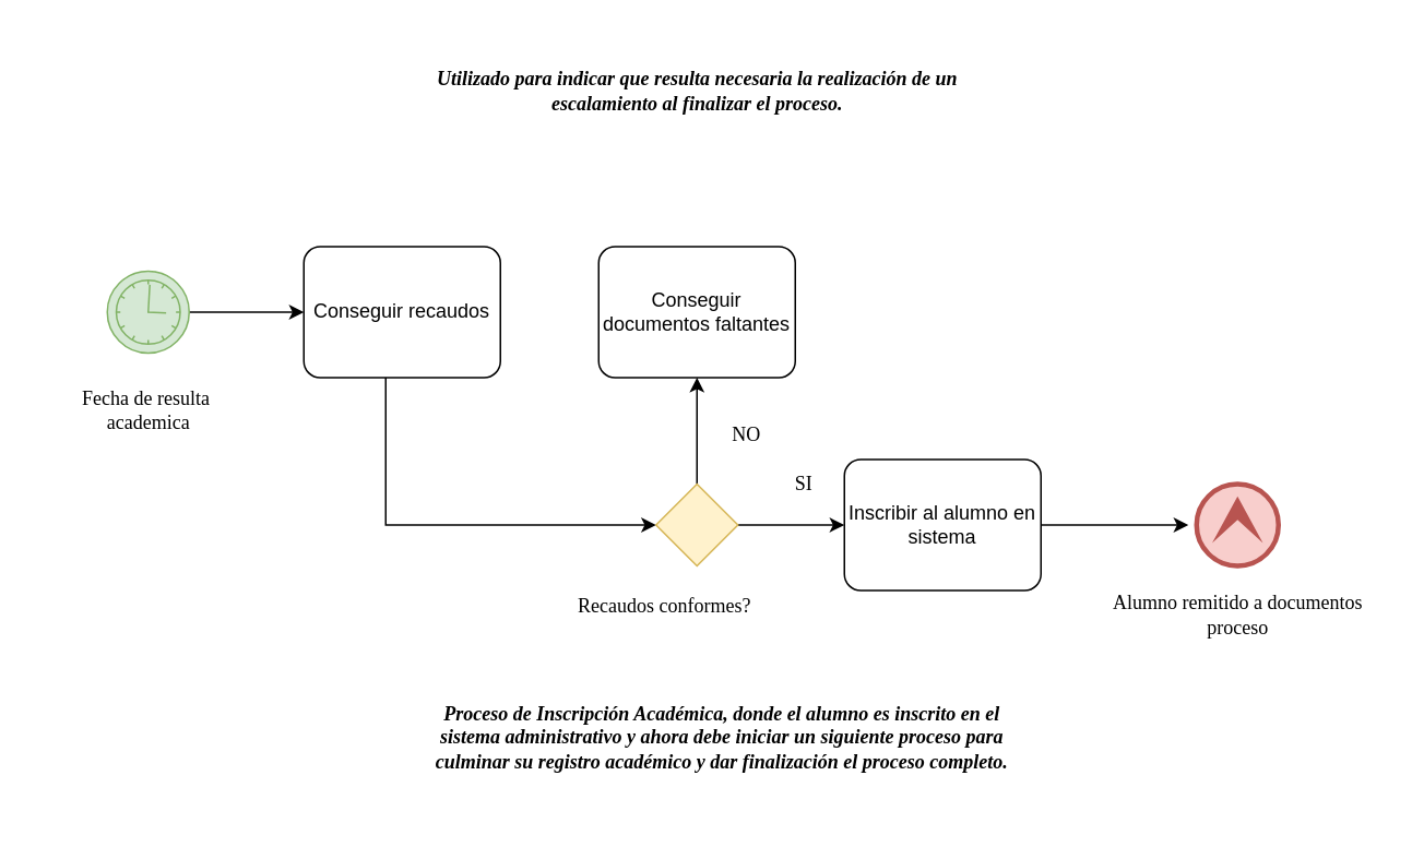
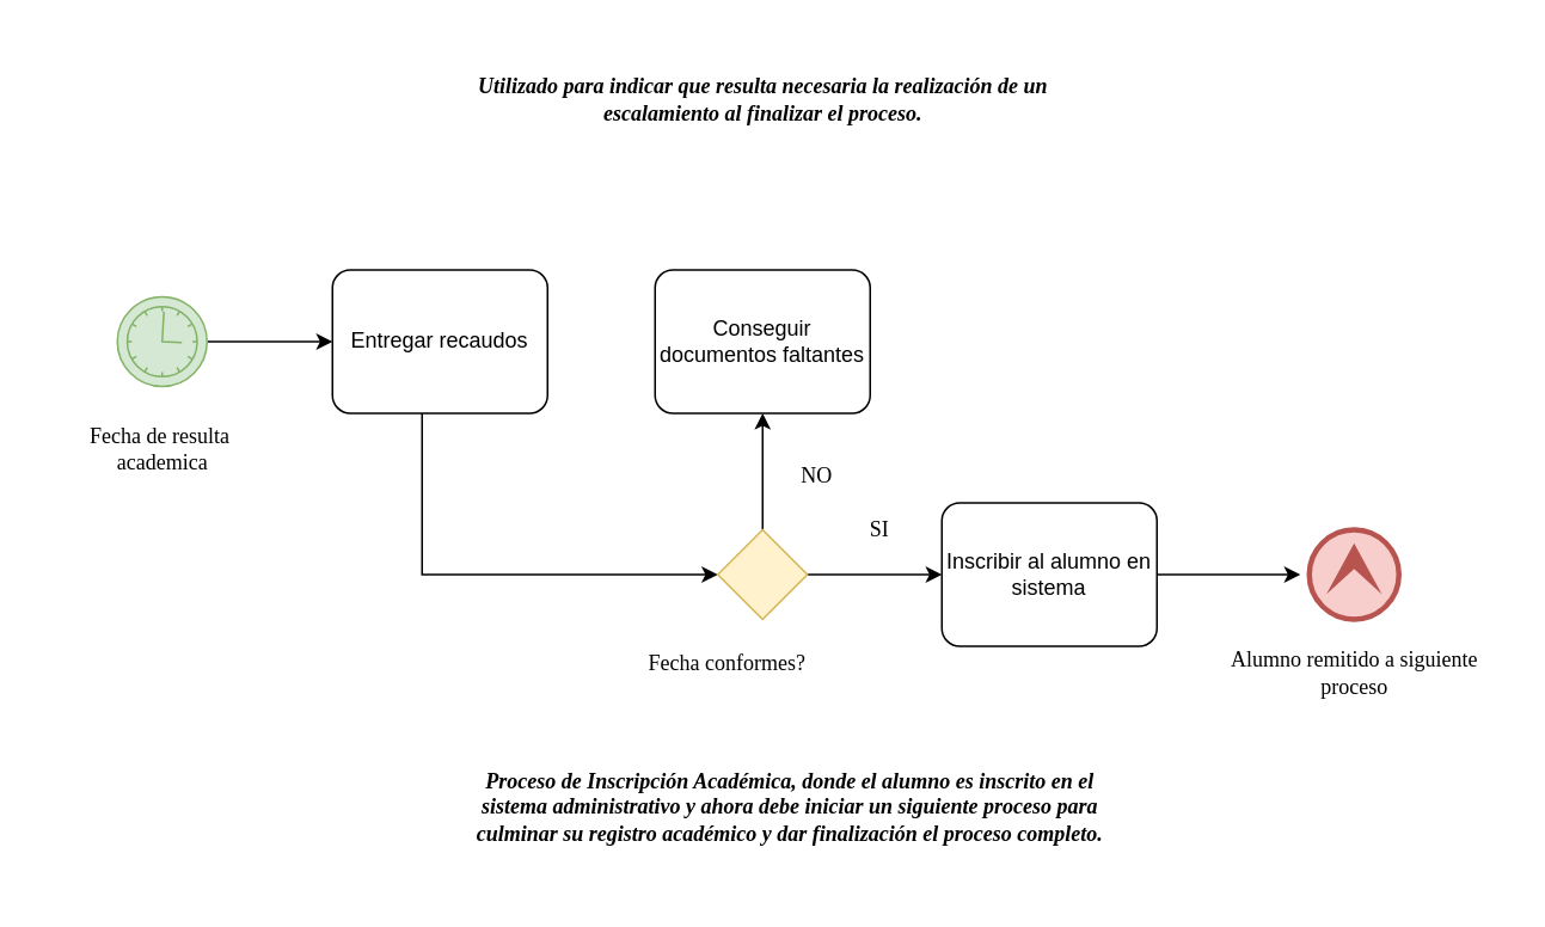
  <mxCell id="0" />
  <mxCell id="1" parent="0" />
  <mxCell id="2" value="&lt;h4&gt;&lt;i&gt;&lt;font face=&quot;Georgia&quot;&gt;Utilizado para indicar que resulta necesaria la realización de un&lt;br&gt;escalamiento al finalizar el proceso.&lt;/font&gt;&lt;/i&gt;&lt;br&gt;&lt;/h4&gt;" style="text;html=1;align=center;verticalAlign=middle;resizable=0;points=[];autosize=1;strokeColor=none;fillColor=none;" vertex="1" parent="1"><mxGeometry x="210" y="20" width="430" height="70" as="geometry" /></mxCell>
  <mxCell id="3" style="edgeStyle=orthogonalEdgeStyle;rounded=0;orthogonalLoop=1;jettySize=auto;html=1;entryX=0;entryY=0.5;entryDx=0;entryDy=0;entryPerimeter=0;fontFamily=Georgia;" edge="1" parent="1" source="4" target="12"><mxGeometry relative="1" as="geometry"><Array as="points"><mxPoint x="235" y="320" /></Array></mxGeometry></mxCell>
- <mxCell id="4" value="Conseguir recaudos" style="points=[[0.25,0,0],[0.5,0,0],[0.75,0,0],[1,0.25,0],[1,0.5,0],[1,0.75,0],[0.75,1,0],[0.5,1,0],[0.25,1,0],[0,0.75,0],[0,0.5,0],[0,0.25,0]];shape=mxgraph.bpmn.task;whiteSpace=wrap;rectStyle=rounded;size=10;taskMarker=abstract;" vertex="1" parent="1"><mxGeometry x="185" y="150" width="120" height="80" as="geometry" /></mxCell>
+ <mxCell id="4" value="Entregar recaudos" style="points=[[0.25,0,0],[0.5,0,0],[0.75,0,0],[1,0.25,0],[1,0.5,0],[1,0.75,0],[0.75,1,0],[0.5,1,0],[0.25,1,0],[0,0.75,0],[0,0.5,0],[0,0.25,0]];shape=mxgraph.bpmn.task;whiteSpace=wrap;rectStyle=rounded;size=10;taskMarker=abstract;" vertex="1" parent="1"><mxGeometry x="185" y="150" width="120" height="80" as="geometry" /></mxCell>
  <mxCell id="5" value="&lt;h4&gt;&lt;i&gt;&lt;font face=&quot;Georgia&quot;&gt;Proceso de Inscripción Académica, donde el alumno es inscrito en el&lt;br&gt;sistema administrativo y ahora debe iniciar un siguiente proceso para&lt;br&gt;culminar su registro académico y dar finalización el proceso completo.&lt;/font&gt;&lt;/i&gt;&lt;br&gt;&lt;/h4&gt;" style="text;html=1;align=center;verticalAlign=middle;resizable=0;points=[];autosize=1;strokeColor=none;fillColor=none;" vertex="1" parent="1"><mxGeometry x="205" y="405" width="470" height="90" as="geometry" /></mxCell>
  <mxCell id="6" value="Conseguir documentos faltantes" style="points=[[0.25,0,0],[0.5,0,0],[0.75,0,0],[1,0.25,0],[1,0.5,0],[1,0.75,0],[0.75,1,0],[0.5,1,0],[0.25,1,0],[0,0.75,0],[0,0.5,0],[0,0.25,0]];shape=mxgraph.bpmn.task;whiteSpace=wrap;rectStyle=rounded;size=10;taskMarker=abstract;" vertex="1" parent="1"><mxGeometry x="365" y="150" width="120" height="80" as="geometry" /></mxCell>
  <mxCell id="7" value="Fecha de resulta&amp;nbsp;&lt;br&gt;academica" style="text;html=1;align=center;verticalAlign=middle;resizable=0;points=[];autosize=1;strokeColor=none;fillColor=none;fontFamily=Georgia;" vertex="1" parent="1"><mxGeometry x="20" y="230" width="140" height="40" as="geometry" /></mxCell>
  <mxCell id="8" value="" style="edgeStyle=orthogonalEdgeStyle;rounded=0;orthogonalLoop=1;jettySize=auto;html=1;fontFamily=Georgia;" edge="1" parent="1" source="9" target="4"><mxGeometry relative="1" as="geometry" /></mxCell>
  <mxCell id="9" value="" style="points=[[0.145,0.145,0],[0.5,0,0],[0.855,0.145,0],[1,0.5,0],[0.855,0.855,0],[0.5,1,0],[0.145,0.855,0],[0,0.5,0]];shape=mxgraph.bpmn.event;html=1;verticalLabelPosition=bottom;labelBackgroundColor=#ffffff;verticalAlign=top;align=center;perimeter=ellipsePerimeter;outlineConnect=0;aspect=fixed;outline=standard;symbol=timer;fontFamily=Georgia;fillColor=#d5e8d4;strokeColor=#82b366;" vertex="1" parent="1"><mxGeometry x="65" y="165" width="50" height="50" as="geometry" /></mxCell>
  <mxCell id="10" value="" style="edgeStyle=orthogonalEdgeStyle;rounded=0;orthogonalLoop=1;jettySize=auto;html=1;fontFamily=Georgia;" edge="1" parent="1" source="12" target="6"><mxGeometry relative="1" as="geometry" /></mxCell>
  <mxCell id="11" value="" style="edgeStyle=orthogonalEdgeStyle;rounded=0;orthogonalLoop=1;jettySize=auto;html=1;fontFamily=Georgia;" edge="1" parent="1" source="12" target="14"><mxGeometry relative="1" as="geometry" /></mxCell>
  <mxCell id="12" value="" style="points=[[0.25,0.25,0],[0.5,0,0],[0.75,0.25,0],[1,0.5,0],[0.75,0.75,0],[0.5,1,0],[0.25,0.75,0],[0,0.5,0]];shape=mxgraph.bpmn.gateway2;html=1;verticalLabelPosition=bottom;labelBackgroundColor=#ffffff;verticalAlign=top;align=center;perimeter=rhombusPerimeter;outlineConnect=0;outline=none;symbol=none;fontFamily=Georgia;fillColor=#fff2cc;strokeColor=#d6b656;" vertex="1" parent="1"><mxGeometry x="400" y="295" width="50" height="50" as="geometry" /></mxCell>
  <mxCell id="13" value="" style="edgeStyle=orthogonalEdgeStyle;rounded=0;orthogonalLoop=1;jettySize=auto;html=1;fontFamily=Georgia;" edge="1" parent="1" source="14"><mxGeometry relative="1" as="geometry"><mxPoint x="725" y="320" as="targetPoint" /></mxGeometry></mxCell>
- <mxCell id="14" value="Inscribir al alumno en sistema" style="points=[[0.25,0,0],[0.5,0,0],[0.75,0,0],[1,0.25,0],[1,0.5,0],[1,0.75,0],[0.75,1,0],[0.5,1,0],[0.25,1,0],[0,0.75,0],[0,0.5,0],[0,0.25,0]];shape=mxgraph.bpmn.task;whiteSpace=wrap;rectStyle=rounded;size=10;taskMarker=abstract;" vertex="1" parent="1"><mxGeometry x="515" y="280" width="120" height="80" as="geometry" /></mxCell>
- <mxCell id="15" value="Alumno remitido a documentos&lt;br&gt;proceso" style="text;html=1;align=center;verticalAlign=middle;resizable=0;points=[];autosize=1;strokeColor=none;fillColor=none;fontFamily=Georgia;" vertex="1" parent="1"><mxGeometry x="670" y="355" width="170" height="40" as="geometry" /></mxCell>
+ <mxCell id="14" value="Inscribir al alumno en sistema" style="points=[[0.25,0,0],[0.5,0,0],[0.75,0,0],[1,0.25,0],[1,0.5,0],[1,0.75,0],[0.75,1,0],[0.5,1,0],[0.25,1,0],[0,0.75,0],[0,0.5,0],[0,0.25,0]];shape=mxgraph.bpmn.task;whiteSpace=wrap;rectStyle=rounded;size=10;taskMarker=abstract;" vertex="1" parent="1"><mxGeometry x="525" y="280" width="120" height="80" as="geometry" /></mxCell>
+ <mxCell id="15" value="Alumno remitido a siguiente&lt;br&gt;proceso" style="text;html=1;align=center;verticalAlign=middle;resizable=0;points=[];autosize=1;strokeColor=none;fillColor=none;fontFamily=Georgia;" vertex="1" parent="1"><mxGeometry x="670" y="355" width="170" height="40" as="geometry" /></mxCell>
  <mxCell id="16" value="SI" style="text;html=1;align=center;verticalAlign=middle;resizable=0;points=[];autosize=1;strokeColor=none;fillColor=none;fontFamily=Georgia;" vertex="1" parent="1"><mxGeometry x="475" y="280" width="30" height="30" as="geometry" /></mxCell>
  <mxCell id="17" value="NO" style="text;html=1;align=center;verticalAlign=middle;resizable=0;points=[];autosize=1;strokeColor=none;fillColor=none;fontFamily=Georgia;" vertex="1" parent="1"><mxGeometry x="435" y="250" width="40" height="30" as="geometry" /></mxCell>
- <mxCell id="18" value="Recaudos conformes?" style="text;html=1;align=center;verticalAlign=middle;resizable=0;points=[];autosize=1;strokeColor=none;fillColor=none;fontFamily=Georgia;" vertex="1" parent="1"><mxGeometry x="335" y="355" width="140" height="30" as="geometry" /></mxCell>
+ <mxCell id="18" value="Fecha conformes?" style="text;html=1;align=center;verticalAlign=middle;resizable=0;points=[];autosize=1;strokeColor=none;fillColor=none;fontFamily=Georgia;" vertex="1" parent="1"><mxGeometry x="335" y="355" width="140" height="30" as="geometry" /></mxCell>
  <mxCell id="19" value="" style="points=[[0.145,0.145,0],[0.5,0,0],[0.855,0.145,0],[1,0.5,0],[0.855,0.855,0],[0.5,1,0],[0.145,0.855,0],[0,0.5,0]];shape=mxgraph.bpmn.event;html=1;verticalLabelPosition=bottom;labelBackgroundColor=#ffffff;verticalAlign=top;align=center;perimeter=ellipsePerimeter;outlineConnect=0;aspect=fixed;outline=end;symbol=escalation;fontFamily=Georgia;fillColor=#f8cecc;strokeColor=#b85450;" vertex="1" parent="1"><mxGeometry x="730" y="295" width="50" height="50" as="geometry" /></mxCell>
